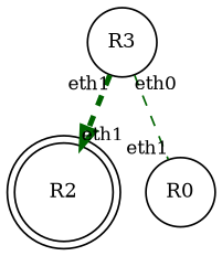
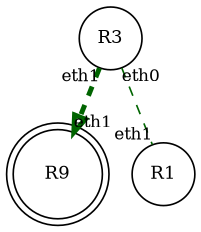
  graph {
    mindist=5
    node [fontsize=11 shape=circle]
    edge [arrowtail=none color=darkgreen dir=both fontsize=8 headlabel=eth1 labeldistance=1.0 labelfontsize=10 style=dashed]
-   R2 [shape=doublecircle]
+   R2 [shape=doublecircle label=R9]
    R3
-   R1 [label=R0]
+   R1
    R3 -- R2 [arrowhead=empty penwidth=3 taillabel=eth1]
    R3 -- R1 [arrowhead=none taillabel=eth0]
  }
